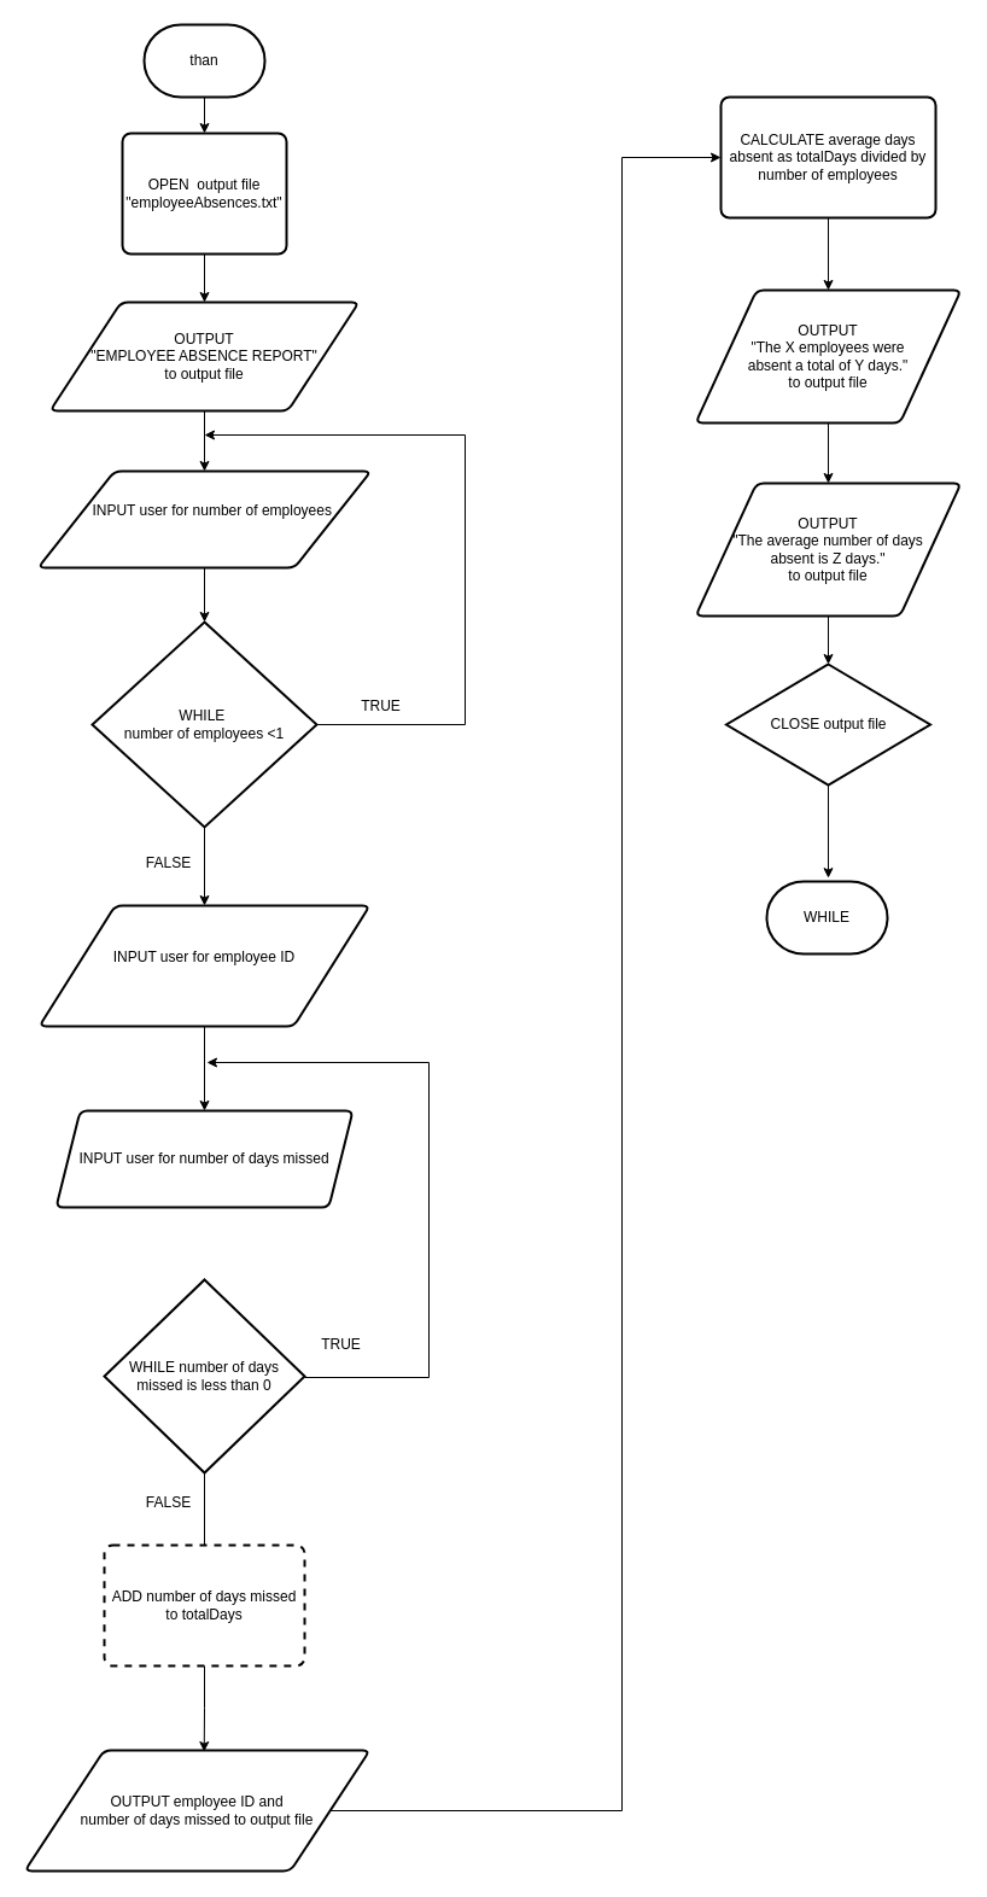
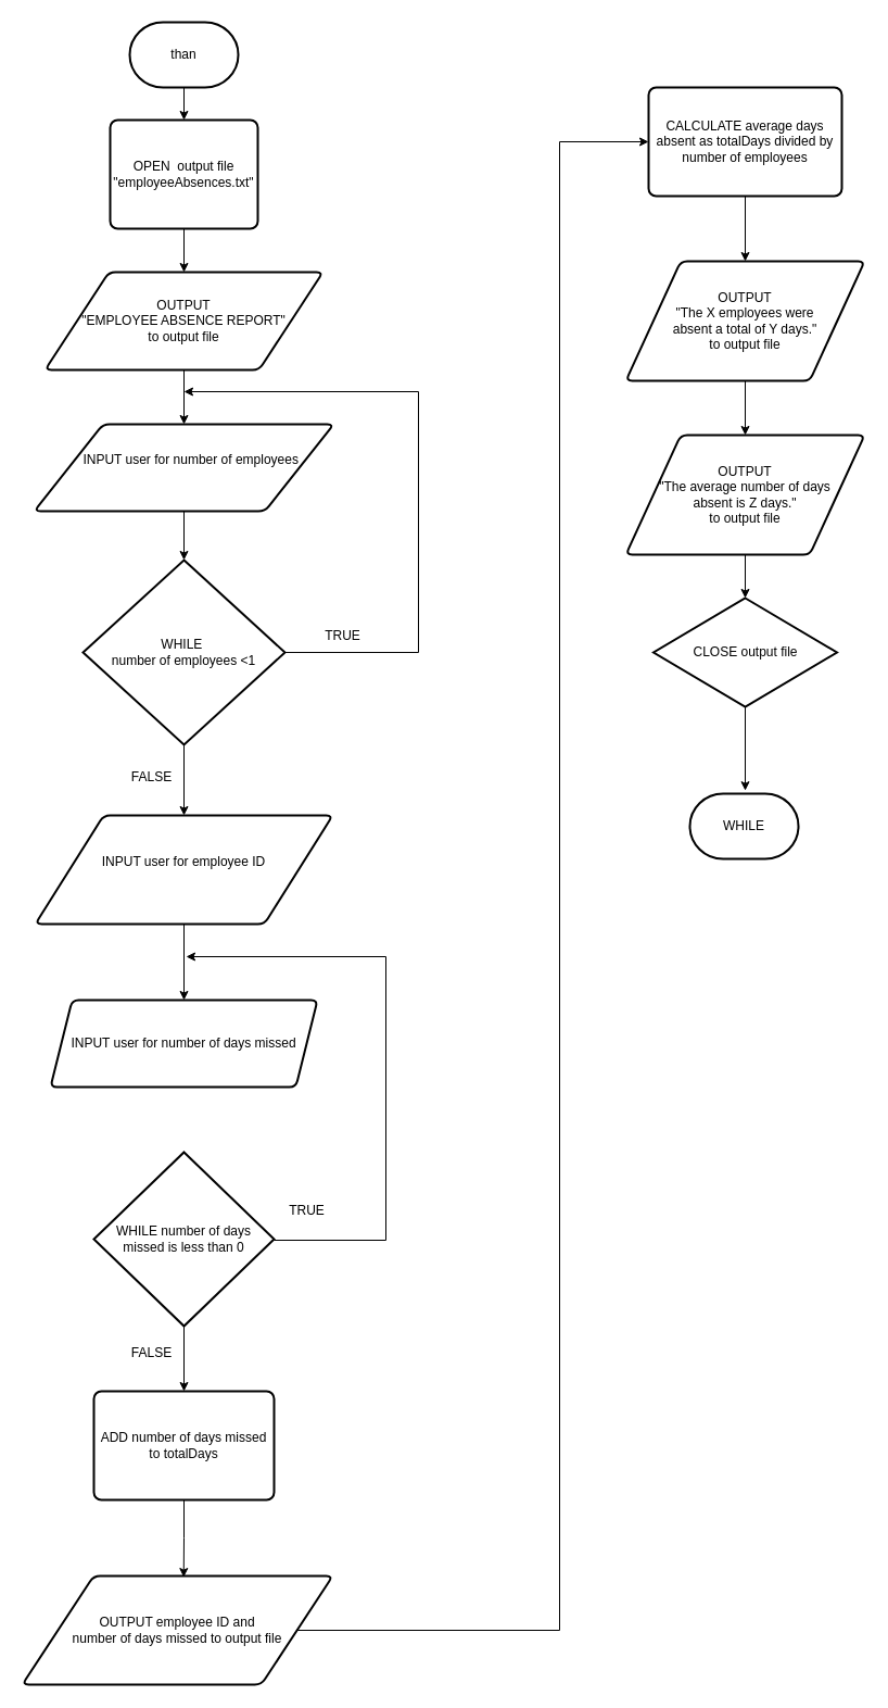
  <mxCell id="0" />
  <mxCell id="1" parent="0" />
  <mxCell id="2" value="" style="edgeStyle=orthogonalEdgeStyle;rounded=0;orthogonalLoop=1;jettySize=auto;html=1;" edge="1" parent="1" source="3" target="5"><mxGeometry relative="1" as="geometry" /></mxCell>
  <mxCell id="3" value="than" style="strokeWidth=2;html=1;shape=mxgraph.flowchart.terminator;whiteSpace=wrap;" vertex="1" parent="1"><mxGeometry x="119" y="20" width="100" height="60" as="geometry" /></mxCell>
  <mxCell id="4" value="" style="edgeStyle=orthogonalEdgeStyle;rounded=0;orthogonalLoop=1;jettySize=auto;html=1;" edge="1" parent="1" source="5" target="7"><mxGeometry relative="1" as="geometry" /></mxCell>
  <mxCell id="5" value="OPEN&amp;nbsp;&amp;nbsp;output file &quot;employeeAbsences.txt&quot;" style="rounded=1;whiteSpace=wrap;html=1;absoluteArcSize=1;arcSize=14;strokeWidth=2;" vertex="1" parent="1"><mxGeometry x="101" y="110" width="136" height="100" as="geometry" /></mxCell>
  <mxCell id="6" value="" style="edgeStyle=orthogonalEdgeStyle;rounded=0;orthogonalLoop=1;jettySize=auto;html=1;" edge="1" parent="1" source="7" target="9"><mxGeometry relative="1" as="geometry" /></mxCell>
  <mxCell id="7" value="OUTPUT &lt;br&gt;&quot;EMPLOYEE ABSENCE REPORT&quot; &lt;br&gt;to output file" style="shape=parallelogram;html=1;strokeWidth=2;perimeter=parallelogramPerimeter;whiteSpace=wrap;rounded=1;arcSize=12;size=0.23;" vertex="1" parent="1"><mxGeometry x="41" y="250" width="256" height="90" as="geometry" /></mxCell>
  <mxCell id="8" value="" style="edgeStyle=orthogonalEdgeStyle;rounded=0;orthogonalLoop=1;jettySize=auto;html=1;" edge="1" parent="1" source="9" target="12"><mxGeometry relative="1" as="geometry" /></mxCell>
  <mxCell id="9" value="&lt;div&gt;&amp;nbsp; &amp;nbsp; INPUT user for number of employees&lt;/div&gt;&lt;div&gt;&lt;br&gt;&lt;/div&gt;" style="shape=parallelogram;html=1;strokeWidth=2;perimeter=parallelogramPerimeter;whiteSpace=wrap;rounded=1;arcSize=12;size=0.23;" vertex="1" parent="1"><mxGeometry x="31" y="390" width="276" height="80" as="geometry" /></mxCell>
  <mxCell id="10" style="edgeStyle=orthogonalEdgeStyle;rounded=0;orthogonalLoop=1;jettySize=auto;html=1;exitX=1;exitY=0.5;exitDx=0;exitDy=0;exitPerimeter=0;" edge="1" parent="1" source="12"><mxGeometry relative="1" as="geometry"><mxPoint x="169" y="360" as="targetPoint" /><Array as="points"><mxPoint x="385" y="600" /></Array></mxGeometry></mxCell>
  <mxCell id="11" style="edgeStyle=orthogonalEdgeStyle;rounded=0;orthogonalLoop=1;jettySize=auto;html=1;exitX=0.5;exitY=1;exitDx=0;exitDy=0;exitPerimeter=0;entryX=0.5;entryY=0;entryDx=0;entryDy=0;" edge="1" parent="1" source="12" target="16"><mxGeometry relative="1" as="geometry"><mxPoint x="169.2" y="770" as="targetPoint" /></mxGeometry></mxCell>
  <mxCell id="12" value="WHILE&amp;nbsp;&lt;br&gt;number of employees &amp;lt;1" style="strokeWidth=2;html=1;shape=mxgraph.flowchart.decision;whiteSpace=wrap;" vertex="1" parent="1"><mxGeometry x="76" y="515" width="186" height="170" as="geometry" /></mxCell>
  <mxCell id="13" value="TRUE" style="text;html=1;align=center;verticalAlign=middle;resizable=0;points=[];autosize=1;strokeColor=none;fillColor=none;" vertex="1" parent="1"><mxGeometry x="285" y="570" width="60" height="30" as="geometry" /></mxCell>
  <mxCell id="14" value="FALSE" style="text;html=1;align=center;verticalAlign=middle;resizable=0;points=[];autosize=1;strokeColor=none;fillColor=none;" vertex="1" parent="1"><mxGeometry x="109" y="700" width="60" height="30" as="geometry" /></mxCell>
  <mxCell id="15" value="" style="edgeStyle=orthogonalEdgeStyle;rounded=0;orthogonalLoop=1;jettySize=auto;html=1;" edge="1" parent="1" source="16" target="17"><mxGeometry relative="1" as="geometry" /></mxCell>
  <mxCell id="16" value="&lt;div&gt;INPUT user for employee ID&lt;/div&gt;&lt;div&gt;&amp;nbsp; &amp;nbsp; &amp;nbsp; &amp;nbsp;&amp;nbsp;&lt;/div&gt;" style="shape=parallelogram;html=1;strokeWidth=2;perimeter=parallelogramPerimeter;whiteSpace=wrap;rounded=1;arcSize=12;size=0.23;" vertex="1" parent="1"><mxGeometry x="32" y="750" width="274" height="100" as="geometry" /></mxCell>
  <mxCell id="17" value="INPUT user for number of days&amp;nbsp;missed" style="shape=parallelogram;perimeter=parallelogramPerimeter;whiteSpace=wrap;html=1;fixedSize=1;strokeWidth=2;rounded=1;arcSize=12;" vertex="1" parent="1"><mxGeometry x="46" y="920" width="246" height="80" as="geometry" /></mxCell>
- <mxCell id="18" style="edgeStyle=orthogonalEdgeStyle;rounded=0;orthogonalLoop=1;jettySize=auto;html=1;exitX=0.5;exitY=1;exitDx=0;exitDy=0;exitPerimeter=0;entryX=0.5;entryY=0;entryDx=0;entryDy=0;endArrow=none;" edge="1" parent="1" source="19" target="22"><mxGeometry relative="1" as="geometry" /></mxCell>
+ <mxCell id="18" style="edgeStyle=orthogonalEdgeStyle;rounded=0;orthogonalLoop=1;jettySize=auto;html=1;exitX=0.5;exitY=1;exitDx=0;exitDy=0;exitPerimeter=0;entryX=0.5;entryY=0;entryDx=0;entryDy=0;" edge="1" parent="1" source="19" target="22"><mxGeometry relative="1" as="geometry" /></mxCell>
  <mxCell id="19" value="WHILE number of days missed is less than 0" style="strokeWidth=2;html=1;shape=mxgraph.flowchart.decision;whiteSpace=wrap;" vertex="1" parent="1"><mxGeometry x="86" y="1060" width="166" height="160" as="geometry" /></mxCell>
  <mxCell id="20" value="TRUE" style="text;html=1;align=center;verticalAlign=middle;resizable=0;points=[];autosize=1;strokeColor=none;fillColor=none;" vertex="1" parent="1"><mxGeometry x="252" y="1099" width="60" height="30" as="geometry" /></mxCell>
  <mxCell id="21" style="edgeStyle=orthogonalEdgeStyle;rounded=0;orthogonalLoop=1;jettySize=auto;html=1;exitX=1;exitY=0.5;exitDx=0;exitDy=0;exitPerimeter=0;" edge="1" parent="1"><mxGeometry relative="1" as="geometry"><mxPoint x="171" y="880" as="targetPoint" /><mxPoint x="252" y="1141" as="sourcePoint" /><Array as="points"><mxPoint x="355" y="1141" /><mxPoint x="355" y="880" /><mxPoint x="175" y="880" /></Array></mxGeometry></mxCell>
- <mxCell id="22" value="ADD number of days missed to totalDays" style="rounded=1;whiteSpace=wrap;html=1;absoluteArcSize=1;arcSize=14;strokeWidth=2;dashed=1;" vertex="1" parent="1"><mxGeometry x="86" y="1280" width="166" height="100" as="geometry" /></mxCell>
+ <mxCell id="22" value="ADD number of days missed to totalDays" style="rounded=1;whiteSpace=wrap;html=1;absoluteArcSize=1;arcSize=14;strokeWidth=2;" vertex="1" parent="1"><mxGeometry x="86" y="1280" width="166" height="100" as="geometry" /></mxCell>
  <mxCell id="23" style="edgeStyle=orthogonalEdgeStyle;rounded=0;orthogonalLoop=1;jettySize=auto;html=1;exitX=1;exitY=0.5;exitDx=0;exitDy=0;" edge="1" parent="1" source="24" target="28"><mxGeometry relative="1" as="geometry"><mxPoint x="595" y="130" as="targetPoint" /><Array as="points"><mxPoint x="515" y="1500" /><mxPoint x="515" y="130" /></Array></mxGeometry></mxCell>
  <mxCell id="24" value="OUTPUT employee ID and &lt;br&gt;number of days missed to output file" style="shape=parallelogram;html=1;strokeWidth=2;perimeter=parallelogramPerimeter;whiteSpace=wrap;rounded=1;arcSize=12;size=0.23;" vertex="1" parent="1"><mxGeometry x="20" y="1450" width="286" height="100" as="geometry" /></mxCell>
  <mxCell id="25" style="edgeStyle=orthogonalEdgeStyle;rounded=0;orthogonalLoop=1;jettySize=auto;html=1;exitX=0.5;exitY=1;exitDx=0;exitDy=0;entryX=0.52;entryY=0.011;entryDx=0;entryDy=0;entryPerimeter=0;" edge="1" parent="1" source="22" target="24"><mxGeometry relative="1" as="geometry" /></mxCell>
  <mxCell id="26" value="FALSE" style="text;html=1;align=center;verticalAlign=middle;resizable=0;points=[];autosize=1;strokeColor=none;fillColor=none;" vertex="1" parent="1"><mxGeometry x="109" y="1230" width="60" height="30" as="geometry" /></mxCell>
  <mxCell id="27" style="edgeStyle=orthogonalEdgeStyle;rounded=0;orthogonalLoop=1;jettySize=auto;html=1;exitX=0.5;exitY=1;exitDx=0;exitDy=0;entryX=0.5;entryY=0;entryDx=0;entryDy=0;" edge="1" parent="1" source="28" target="30"><mxGeometry relative="1" as="geometry" /></mxCell>
  <mxCell id="28" value="CALCULATE average days absent as totalDays divided by number of employees" style="rounded=1;whiteSpace=wrap;html=1;absoluteArcSize=1;arcSize=14;strokeWidth=2;" vertex="1" parent="1"><mxGeometry x="597" y="80" width="178" height="100" as="geometry" /></mxCell>
  <mxCell id="29" style="edgeStyle=orthogonalEdgeStyle;rounded=0;orthogonalLoop=1;jettySize=auto;html=1;exitX=0.5;exitY=1;exitDx=0;exitDy=0;entryX=0.5;entryY=0;entryDx=0;entryDy=0;" edge="1" parent="1" source="30" target="32"><mxGeometry relative="1" as="geometry" /></mxCell>
  <mxCell id="30" value="OUTPUT &lt;br&gt;&quot;The X employees were &lt;br&gt;absent a total of Y days.&quot; &lt;br&gt;to output file" style="shape=parallelogram;html=1;strokeWidth=2;perimeter=parallelogramPerimeter;whiteSpace=wrap;rounded=1;arcSize=12;size=0.23;" vertex="1" parent="1"><mxGeometry x="576" y="240" width="220" height="110" as="geometry" /></mxCell>
  <mxCell id="31" style="edgeStyle=orthogonalEdgeStyle;rounded=0;orthogonalLoop=1;jettySize=auto;html=1;exitX=0.5;exitY=1;exitDx=0;exitDy=0;entryX=0.5;entryY=0;entryDx=0;entryDy=0;" edge="1" parent="1" source="32" target="34"><mxGeometry relative="1" as="geometry" /></mxCell>
  <mxCell id="32" value="OUTPUT &lt;br&gt;&quot;The average number of days &lt;br&gt;absent is Z days.&quot; &lt;br&gt;to output file" style="shape=parallelogram;html=1;strokeWidth=2;perimeter=parallelogramPerimeter;whiteSpace=wrap;rounded=1;arcSize=12;size=0.23;" vertex="1" parent="1"><mxGeometry x="576" y="400" width="220" height="110" as="geometry" /></mxCell>
  <mxCell id="33" style="edgeStyle=orthogonalEdgeStyle;rounded=0;orthogonalLoop=1;jettySize=auto;html=1;exitX=0.5;exitY=1;exitDx=0;exitDy=0;entryX=0.51;entryY=-0.047;entryDx=0;entryDy=0;entryPerimeter=0;" edge="1" parent="1" source="34" target="35"><mxGeometry relative="1" as="geometry"><mxPoint x="686.304" y="730" as="targetPoint" /></mxGeometry></mxCell>
  <mxCell id="34" value="CLOSE output file" style="rhombus;whiteSpace=wrap;html=1;absoluteArcSize=1;arcSize=14;strokeWidth=2;" vertex="1" parent="1"><mxGeometry x="601.5" y="550" width="169" height="100" as="geometry" /></mxCell>
  <mxCell id="35" value="WHILE" style="strokeWidth=2;html=1;shape=mxgraph.flowchart.terminator;whiteSpace=wrap;" vertex="1" parent="1"><mxGeometry x="635" y="730" width="100" height="60" as="geometry" /></mxCell>
